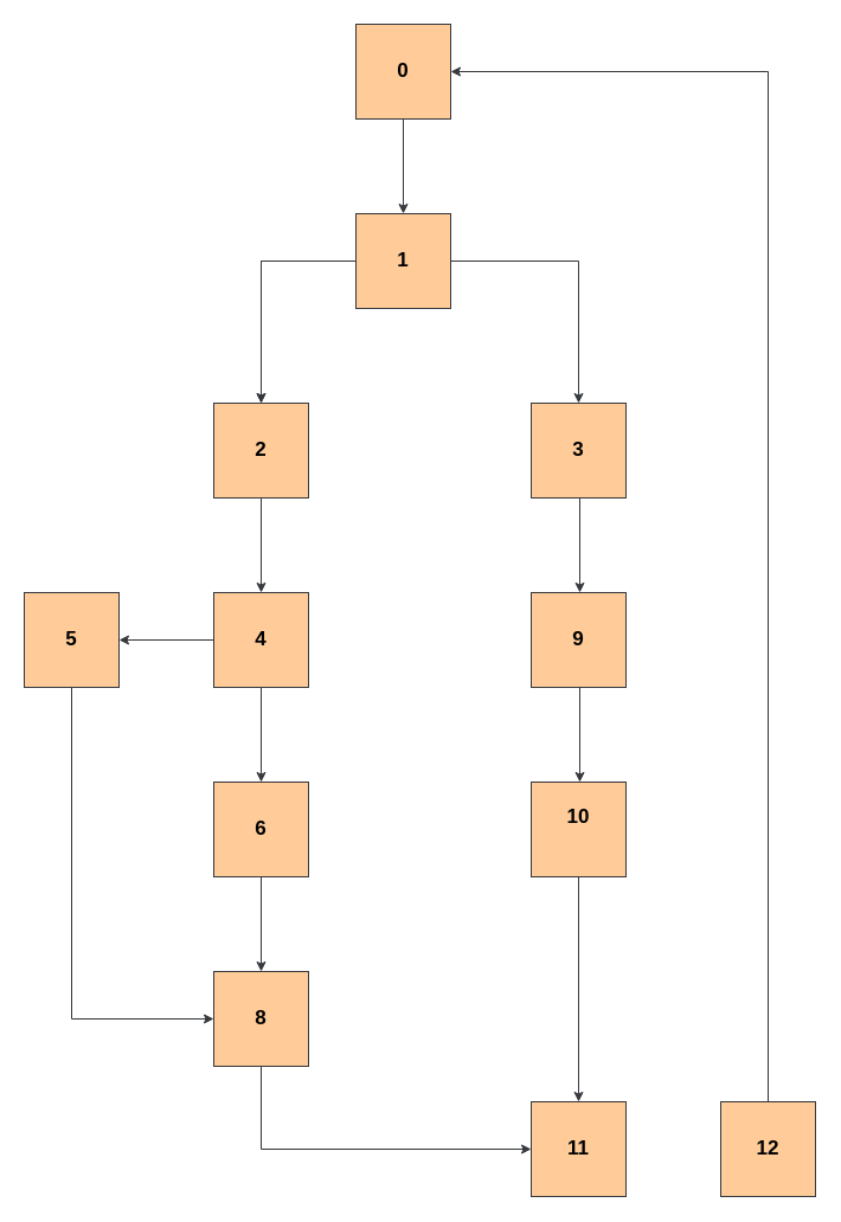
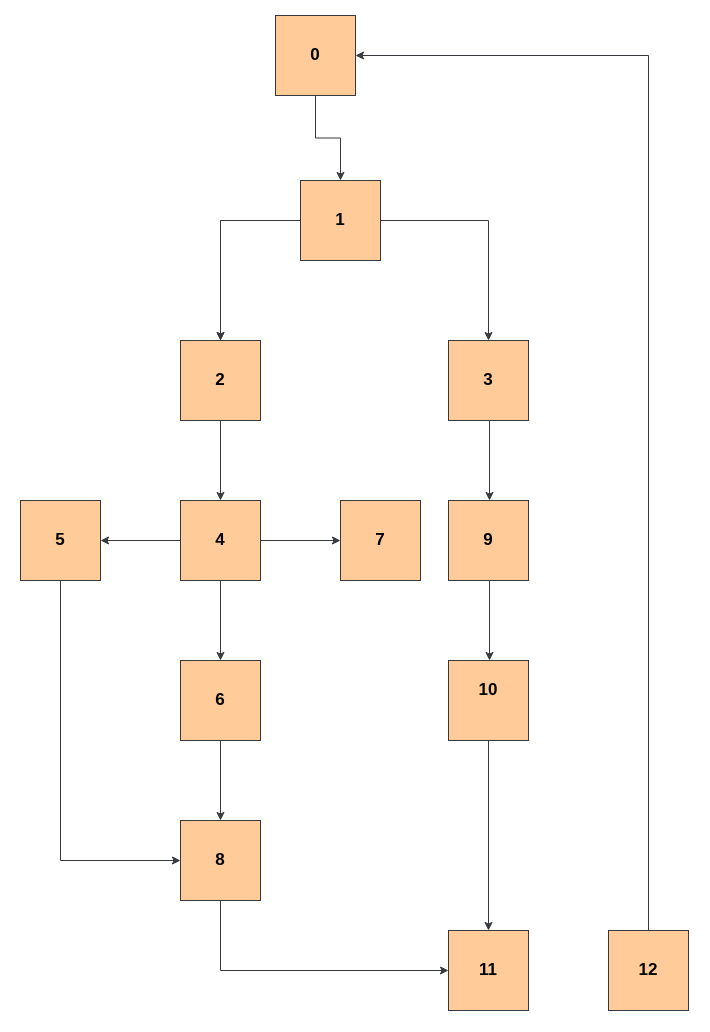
  <mxCell id="0" />
  <mxCell id="1" parent="0" />
  <mxCell id="2" value="" style="edgeStyle=orthogonalEdgeStyle;rounded=0;orthogonalLoop=1;jettySize=auto;html=1;fillColor=#ffcc99;strokeColor=#36393d;shadow=0;comic=0;labelBorderColor=none;spacing=2;fontStyle=1;fontSize=17;" edge="1" parent="1" source="3" target="7"><mxGeometry relative="1" as="geometry" /></mxCell>
- <mxCell id="3" value="0" style="whiteSpace=wrap;html=1;aspect=fixed;fillColor=#ffcc99;strokeColor=#36393d;shadow=0;comic=0;labelBorderColor=none;spacing=2;fontStyle=1;fontSize=17;" vertex="1" parent="1"><mxGeometry x="300" y="20" width="80" height="80" as="geometry" /></mxCell>
+ <mxCell id="3" value="0" style="whiteSpace=wrap;html=1;aspect=fixed;fillColor=#ffcc99;strokeColor=#36393d;shadow=0;comic=0;labelBorderColor=none;spacing=2;fontStyle=1;fontSize=17;" vertex="1" parent="1"><mxGeometry x="275" y="15" width="80" height="80" as="geometry" /></mxCell>
  <mxCell id="4" value="" style="edgeStyle=orthogonalEdgeStyle;rounded=0;orthogonalLoop=1;jettySize=auto;html=1;fillColor=#ffcc99;strokeColor=#36393d;shadow=0;comic=0;labelBorderColor=none;spacing=2;fontStyle=1;fontSize=17;" edge="1" parent="1" source="7" target="18"><mxGeometry relative="1" as="geometry" /></mxCell>
  <mxCell id="5" value="" style="edgeStyle=orthogonalEdgeStyle;rounded=0;orthogonalLoop=1;jettySize=auto;html=1;fillColor=#ffcc99;strokeColor=#36393d;shadow=0;comic=0;labelBorderColor=none;spacing=2;fontStyle=1;fontSize=17;" edge="1" parent="1" source="7" target="18"><mxGeometry relative="1" as="geometry" /></mxCell>
  <mxCell id="6" value="" style="edgeStyle=orthogonalEdgeStyle;rounded=0;orthogonalLoop=1;jettySize=auto;html=1;fillColor=#ffcc99;strokeColor=#36393d;shadow=0;comic=0;labelBorderColor=none;spacing=2;fontStyle=1;fontSize=17;" edge="1" parent="1" source="7" target="9"><mxGeometry relative="1" as="geometry"><mxPoint x="428" y="220" as="sourcePoint" /></mxGeometry></mxCell>
  <mxCell id="7" value="1" style="whiteSpace=wrap;html=1;aspect=fixed;fillColor=#ffcc99;strokeColor=#36393d;shadow=0;comic=0;labelBorderColor=none;spacing=2;fontStyle=1;fontSize=17;" vertex="1" parent="1"><mxGeometry x="300" y="180" width="80" height="80" as="geometry" /></mxCell>
  <mxCell id="8" value="" style="edgeStyle=orthogonalEdgeStyle;rounded=0;orthogonalLoop=1;jettySize=auto;html=1;fillColor=#ffcc99;strokeColor=#36393d;shadow=0;comic=0;labelBorderColor=none;spacing=2;fontStyle=1;fontSize=17;" edge="1" parent="1"><mxGeometry relative="1" as="geometry"><mxPoint x="489" y="420" as="sourcePoint" /><mxPoint x="489" y="500" as="targetPoint" /></mxGeometry></mxCell>
  <mxCell id="9" value="3" style="whiteSpace=wrap;html=1;aspect=fixed;fillColor=#ffcc99;strokeColor=#36393d;shadow=0;comic=0;labelBorderColor=none;spacing=2;fontStyle=1;fontSize=17;" vertex="1" parent="1"><mxGeometry x="448" y="340" width="80" height="80" as="geometry" /></mxCell>
  <mxCell id="10" value="" style="edgeStyle=orthogonalEdgeStyle;rounded=0;orthogonalLoop=1;jettySize=auto;html=1;fillColor=#ffcc99;strokeColor=#36393d;shadow=0;comic=0;labelBorderColor=none;spacing=2;fontStyle=1;fontSize=17;" edge="1" parent="1"><mxGeometry relative="1" as="geometry"><mxPoint x="489" y="580" as="sourcePoint" /><mxPoint x="489" y="660" as="targetPoint" /></mxGeometry></mxCell>
  <mxCell id="11" value="9" style="whiteSpace=wrap;html=1;aspect=fixed;fillColor=#ffcc99;strokeColor=#36393d;shadow=0;comic=0;labelBorderColor=none;spacing=2;fontStyle=1;fontSize=17;" vertex="1" parent="1"><mxGeometry x="448" y="500" width="80" height="80" as="geometry" /></mxCell>
  <mxCell id="12" style="edgeStyle=orthogonalEdgeStyle;rounded=0;orthogonalLoop=1;jettySize=auto;html=1;exitX=0.5;exitY=1;exitDx=0;exitDy=0;fillColor=#ffcc99;strokeColor=#36393d;shadow=0;comic=0;labelBorderColor=none;spacing=2;fontStyle=1;fontSize=17;" edge="1" parent="1" source="13" target="14"><mxGeometry relative="1" as="geometry" /></mxCell>
  <mxCell id="13" value="&lt;div style=&quot;font-size: 17px;&quot;&gt;10&lt;/div&gt;&lt;div style=&quot;font-size: 17px;&quot;&gt;&lt;br style=&quot;font-size: 17px;&quot;&gt;&lt;/div&gt;" style="whiteSpace=wrap;html=1;aspect=fixed;fillColor=#ffcc99;strokeColor=#36393d;shadow=0;comic=0;labelBorderColor=none;spacing=2;fontStyle=1;fontSize=17;" vertex="1" parent="1"><mxGeometry x="448" y="660" width="80" height="80" as="geometry" /></mxCell>
  <mxCell id="14" value="11" style="whiteSpace=wrap;html=1;aspect=fixed;fillColor=#ffcc99;strokeColor=#36393d;shadow=0;comic=0;labelBorderColor=none;spacing=2;fontStyle=1;fontSize=17;" vertex="1" parent="1"><mxGeometry x="448" y="930" width="80" height="80" as="geometry" /></mxCell>
  <mxCell id="15" style="edgeStyle=orthogonalEdgeStyle;rounded=0;comic=0;orthogonalLoop=1;jettySize=auto;html=1;exitX=0.5;exitY=0;exitDx=0;exitDy=0;shadow=0;fontSize=17;entryX=1;entryY=0.5;entryDx=0;entryDy=0;fillColor=#ffcc99;strokeColor=#36393d;" edge="1" parent="1" source="16" target="3"><mxGeometry relative="1" as="geometry"><mxPoint x="650" y="-80" as="targetPoint" /></mxGeometry></mxCell>
  <mxCell id="16" value="12" style="whiteSpace=wrap;html=1;aspect=fixed;fillColor=#ffcc99;strokeColor=#36393d;shadow=0;comic=0;labelBorderColor=none;spacing=2;fontStyle=1;fontSize=17;" vertex="1" parent="1"><mxGeometry x="608" y="930" width="80" height="80" as="geometry" /></mxCell>
  <mxCell id="17" value="" style="edgeStyle=orthogonalEdgeStyle;rounded=0;orthogonalLoop=1;jettySize=auto;html=1;fillColor=#ffcc99;strokeColor=#36393d;shadow=0;comic=0;labelBorderColor=none;spacing=2;fontStyle=1;fontSize=17;" edge="1" parent="1" source="18" target="22"><mxGeometry relative="1" as="geometry" /></mxCell>
  <mxCell id="18" value="2" style="whiteSpace=wrap;html=1;aspect=fixed;fillColor=#ffcc99;strokeColor=#36393d;shadow=0;comic=0;labelBorderColor=none;spacing=2;fontStyle=1;fontSize=17;" vertex="1" parent="1"><mxGeometry x="180" y="340" width="80" height="80" as="geometry" /></mxCell>
  <mxCell id="19" value="" style="edgeStyle=orthogonalEdgeStyle;rounded=0;orthogonalLoop=1;jettySize=auto;html=1;fillColor=#ffcc99;strokeColor=#36393d;shadow=0;comic=0;labelBorderColor=none;spacing=2;fontStyle=1;fontSize=17;" edge="1" parent="1" source="22" target="27"><mxGeometry relative="1" as="geometry" /></mxCell>
  <mxCell id="20" value="" style="edgeStyle=orthogonalEdgeStyle;rounded=0;orthogonalLoop=1;jettySize=auto;html=1;fillColor=#ffcc99;strokeColor=#36393d;shadow=0;comic=0;labelBorderColor=none;spacing=2;fontStyle=1;fontSize=17;" edge="1" parent="1" source="22" target="25"><mxGeometry relative="1" as="geometry" /></mxCell>
+ <mxCell id="21" value="" style="edgeStyle=orthogonalEdgeStyle;rounded=0;orthogonalLoop=1;jettySize=auto;html=1;fillColor=#ffcc99;strokeColor=#36393d;shadow=0;comic=0;labelBorderColor=none;spacing=2;fontStyle=1;fontSize=17;" edge="1" parent="1" source="22" target="23"><mxGeometry relative="1" as="geometry" /></mxCell>
  <mxCell id="22" value="4" style="whiteSpace=wrap;html=1;aspect=fixed;fillColor=#ffcc99;strokeColor=#36393d;shadow=0;comic=0;labelBorderColor=none;spacing=2;fontStyle=1;fontSize=17;" vertex="1" parent="1"><mxGeometry x="180" y="500" width="80" height="80" as="geometry" /></mxCell>
+ <mxCell id="23" value="7" style="whiteSpace=wrap;html=1;aspect=fixed;fillColor=#ffcc99;strokeColor=#36393d;shadow=0;comic=0;labelBorderColor=none;spacing=2;fontStyle=1;fontSize=17;" vertex="1" parent="1"><mxGeometry x="340" y="500" width="80" height="80" as="geometry" /></mxCell>
  <mxCell id="24" style="edgeStyle=orthogonalEdgeStyle;rounded=0;orthogonalLoop=1;jettySize=auto;html=1;exitX=0.5;exitY=1;exitDx=0;exitDy=0;fillColor=#ffcc99;strokeColor=#36393d;shadow=0;comic=0;labelBorderColor=none;spacing=2;fontStyle=1;fontSize=17;" edge="1" parent="1" source="25" target="29"><mxGeometry relative="1" as="geometry" /></mxCell>
  <mxCell id="25" value="6" style="whiteSpace=wrap;html=1;aspect=fixed;fillColor=#ffcc99;strokeColor=#36393d;shadow=0;comic=0;labelBorderColor=none;spacing=2;fontStyle=1;fontSize=17;" vertex="1" parent="1"><mxGeometry x="180" y="660" width="80" height="80" as="geometry" /></mxCell>
  <mxCell id="26" style="edgeStyle=orthogonalEdgeStyle;rounded=0;orthogonalLoop=1;jettySize=auto;html=1;exitX=0.5;exitY=1;exitDx=0;exitDy=0;entryX=0;entryY=0.5;entryDx=0;entryDy=0;fillColor=#ffcc99;strokeColor=#36393d;shadow=0;comic=0;labelBorderColor=none;spacing=2;fontStyle=1;fontSize=17;" edge="1" parent="1" source="27" target="29"><mxGeometry relative="1" as="geometry" /></mxCell>
  <mxCell id="27" value="5" style="whiteSpace=wrap;html=1;aspect=fixed;fillColor=#ffcc99;strokeColor=#36393d;shadow=0;comic=0;labelBorderColor=none;spacing=2;fontStyle=1;fontSize=17;" vertex="1" parent="1"><mxGeometry x="20" y="500" width="80" height="80" as="geometry" /></mxCell>
  <mxCell id="28" style="edgeStyle=orthogonalEdgeStyle;rounded=0;orthogonalLoop=1;jettySize=auto;html=1;exitX=0.5;exitY=1;exitDx=0;exitDy=0;entryX=0;entryY=0.5;entryDx=0;entryDy=0;fillColor=#ffcc99;strokeColor=#36393d;shadow=0;comic=0;labelBorderColor=none;spacing=2;fontStyle=1;fontSize=17;" edge="1" parent="1" source="29" target="14"><mxGeometry relative="1" as="geometry" /></mxCell>
  <mxCell id="29" value="&lt;div style=&quot;font-size: 17px;&quot;&gt;8&lt;/div&gt;" style="whiteSpace=wrap;html=1;aspect=fixed;fillColor=#ffcc99;strokeColor=#36393d;shadow=0;comic=0;labelBorderColor=none;spacing=2;fontStyle=1;fontSize=17;" vertex="1" parent="1"><mxGeometry x="180" y="820" width="80" height="80" as="geometry" /></mxCell>
